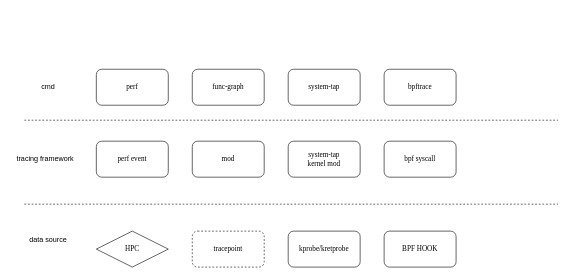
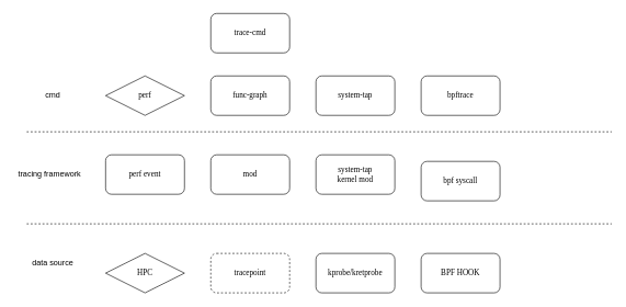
  <mxCell id="0" />
  <mxCell id="1" parent="0" />
  <mxCell id="2" value="HPC" style="rhombus;whiteSpace=wrap;html=1;fontFamily=Verdana;" vertex="1" parent="1"><mxGeometry x="160" y="385" width="120" height="60" as="geometry" /></mxCell>
  <mxCell id="3" value="" style="endArrow=none;dashed=1;html=1;rounded=0;" edge="1" parent="1"><mxGeometry width="50" height="50" relative="1" as="geometry"><mxPoint x="40" y="340" as="sourcePoint" /><mxPoint x="930" y="340" as="targetPoint" /></mxGeometry></mxCell>
  <mxCell id="4" value="data source" style="text;html=1;strokeColor=none;fillColor=none;align=center;verticalAlign=middle;whiteSpace=wrap;rounded=0;" vertex="1" parent="1"><mxGeometry x="30" y="385" width="100" height="30" as="geometry" /></mxCell>
  <mxCell id="5" value="tracing framework" style="text;html=1;strokeColor=none;fillColor=none;align=center;verticalAlign=middle;whiteSpace=wrap;rounded=0;" vertex="1" parent="1"><mxGeometry x="20" y="250" width="110" height="30" as="geometry" /></mxCell>
  <mxCell id="6" value="cmd" style="text;html=1;strokeColor=none;fillColor=none;align=center;verticalAlign=middle;whiteSpace=wrap;rounded=0;" vertex="1" parent="1"><mxGeometry x="30" y="130" width="100" height="30" as="geometry" /></mxCell>
  <mxCell id="7" value="tracepoint" style="rounded=1;whiteSpace=wrap;html=1;fontFamily=Verdana;dashed=1;" vertex="1" parent="1"><mxGeometry x="320" y="385" width="120" height="60" as="geometry" /></mxCell>
  <mxCell id="8" value="kprobe/kretprobe" style="rounded=1;whiteSpace=wrap;html=1;fontFamily=Verdana;" vertex="1" parent="1"><mxGeometry x="480" y="385" width="120" height="60" as="geometry" /></mxCell>
  <mxCell id="9" value="BPF HOOK" style="rounded=1;whiteSpace=wrap;html=1;fontFamily=Verdana;" vertex="1" parent="1"><mxGeometry x="640" y="385" width="120" height="60" as="geometry" /></mxCell>
  <mxCell id="10" value="" style="endArrow=none;dashed=1;html=1;rounded=0;" edge="1" parent="1"><mxGeometry width="50" height="50" relative="1" as="geometry"><mxPoint x="40" y="200" as="sourcePoint" /><mxPoint x="930" y="200" as="targetPoint" /></mxGeometry></mxCell>
- <mxCell id="11" value="perf" style="rounded=1;whiteSpace=wrap;html=1;fontFamily=Verdana;" vertex="1" parent="1"><mxGeometry x="160" y="115" width="120" height="60" as="geometry" /></mxCell>
+ <mxCell id="11" value="perf" style="rhombus;whiteSpace=wrap;html=1;fontFamily=Verdana;" vertex="1" parent="1"><mxGeometry x="160" y="115" width="120" height="60" as="geometry" /></mxCell>
  <mxCell id="12" value="func-graph" style="rounded=1;whiteSpace=wrap;html=1;fontFamily=Verdana;" vertex="1" parent="1"><mxGeometry x="320" y="115" width="120" height="60" as="geometry" /></mxCell>
  <mxCell id="13" value="system-tap" style="rounded=1;whiteSpace=wrap;html=1;fontFamily=Verdana;" vertex="1" parent="1"><mxGeometry x="480" y="115" width="120" height="60" as="geometry" /></mxCell>
  <mxCell id="14" value="bpftrace" style="rounded=1;whiteSpace=wrap;html=1;fontFamily=Verdana;" vertex="1" parent="1"><mxGeometry x="640" y="115" width="120" height="60" as="geometry" /></mxCell>
+ <mxCell id="15" value="trace-cmd" style="rounded=1;whiteSpace=wrap;html=1;fontFamily=Verdana;" vertex="1" parent="1"><mxGeometry x="320" y="20" width="120" height="60" as="geometry" /></mxCell>
  <mxCell id="16" value="perf event" style="rounded=1;whiteSpace=wrap;html=1;fontFamily=Verdana;" vertex="1" parent="1"><mxGeometry x="160" y="235" width="120" height="60" as="geometry" /></mxCell>
  <mxCell id="17" value="mod" style="rounded=1;whiteSpace=wrap;html=1;fontFamily=Verdana;" vertex="1" parent="1"><mxGeometry x="320" y="235" width="120" height="60" as="geometry" /></mxCell>
  <mxCell id="18" value="system-tap&lt;br&gt;kernel mod" style="rounded=1;whiteSpace=wrap;html=1;fontFamily=Verdana;" vertex="1" parent="1"><mxGeometry x="480" y="235" width="120" height="60" as="geometry" /></mxCell>
- <mxCell id="19" value="bpf syscall" style="rounded=1;whiteSpace=wrap;html=1;fontFamily=Verdana;" vertex="1" parent="1"><mxGeometry x="640" y="235" width="120" height="60" as="geometry" /></mxCell>
+ <mxCell id="19" value="bpf syscall" style="rounded=1;whiteSpace=wrap;html=1;fontFamily=Verdana;" vertex="1" parent="1"><mxGeometry x="640" y="245" width="120" height="60" as="geometry" /></mxCell>
